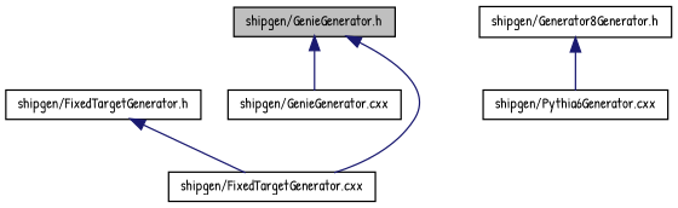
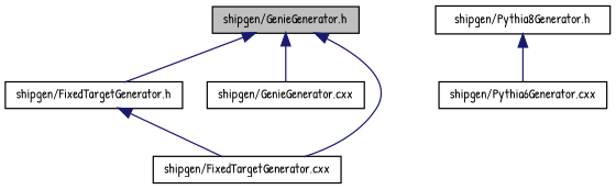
  digraph {
    fontname="Patrick Hand"
    node [color=black fillcolor=white fontname="Patrick Hand" fontsize=10 shape=record style=filled]
    edge [color=midnightblue dir=back fontname="Patrick Hand" fontsize=10 labelfontname=Helvetica labelfontsize=10 style=solid]
    n1 [fillcolor=grey75 fontcolor=black height=0.2 label="shipgen/GenieGenerator.h" width=0.4]
    n2 [height=0.2 label="shipgen/FixedTargetGenerator.h" width=0.4]
    n3 [height=0.2 label="shipgen/GenieGenerator.cxx" width=0.4]
    n4 [height=0.2 label="shipgen/FixedTargetGenerator.cxx" width=0.4]
-   n5 [height=0.2 label="shipgen/Generator8Generator.h" width=0.4]
+   n5 [height=0.2 label="shipgen/Pythia8Generator.h" width=0.4]
    n6 [height=0.2 label="shipgen/Pythia6Generator.cxx" width=0.4]
+   n1 -> n2
    n1 -> n3
    n1 -> n4
    n2 -> n4
    n5 -> n6
  }
